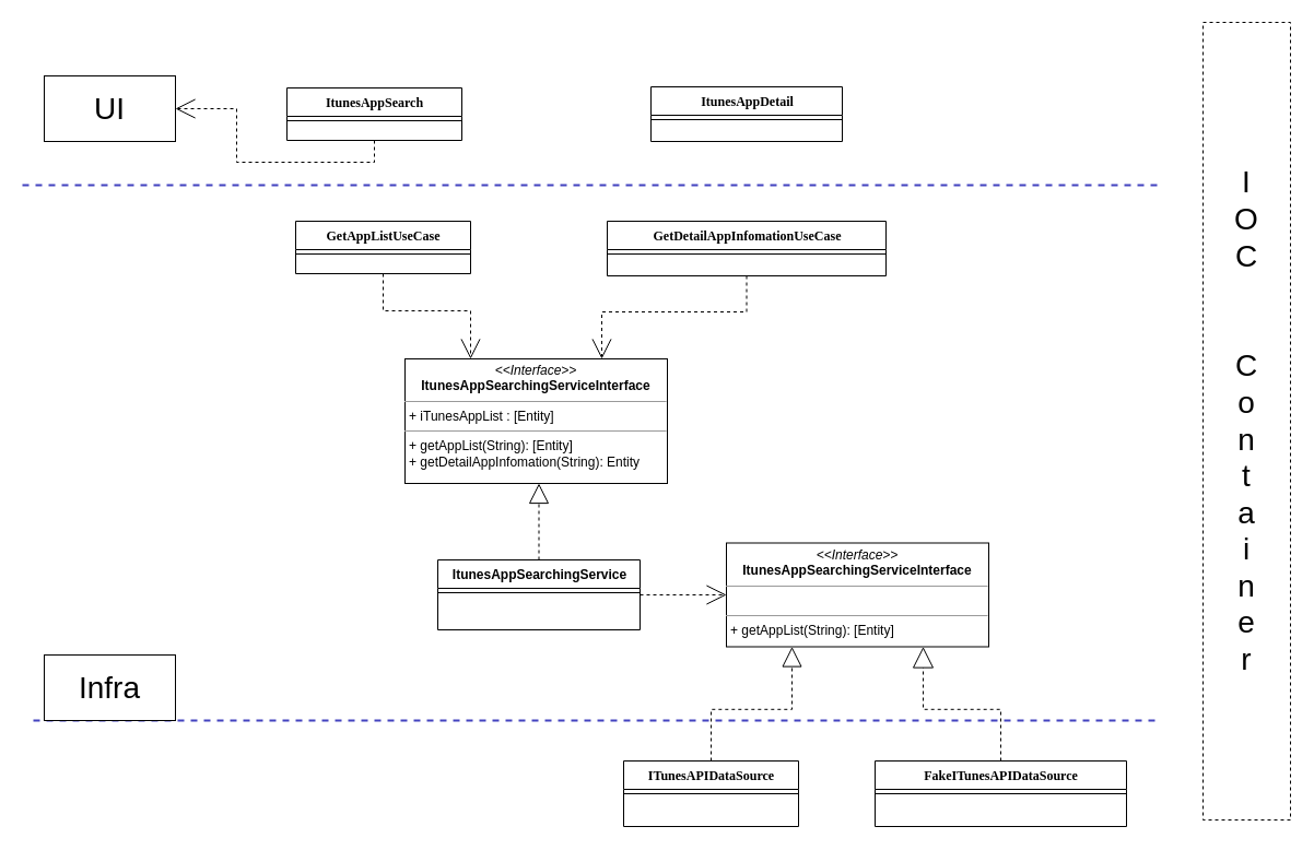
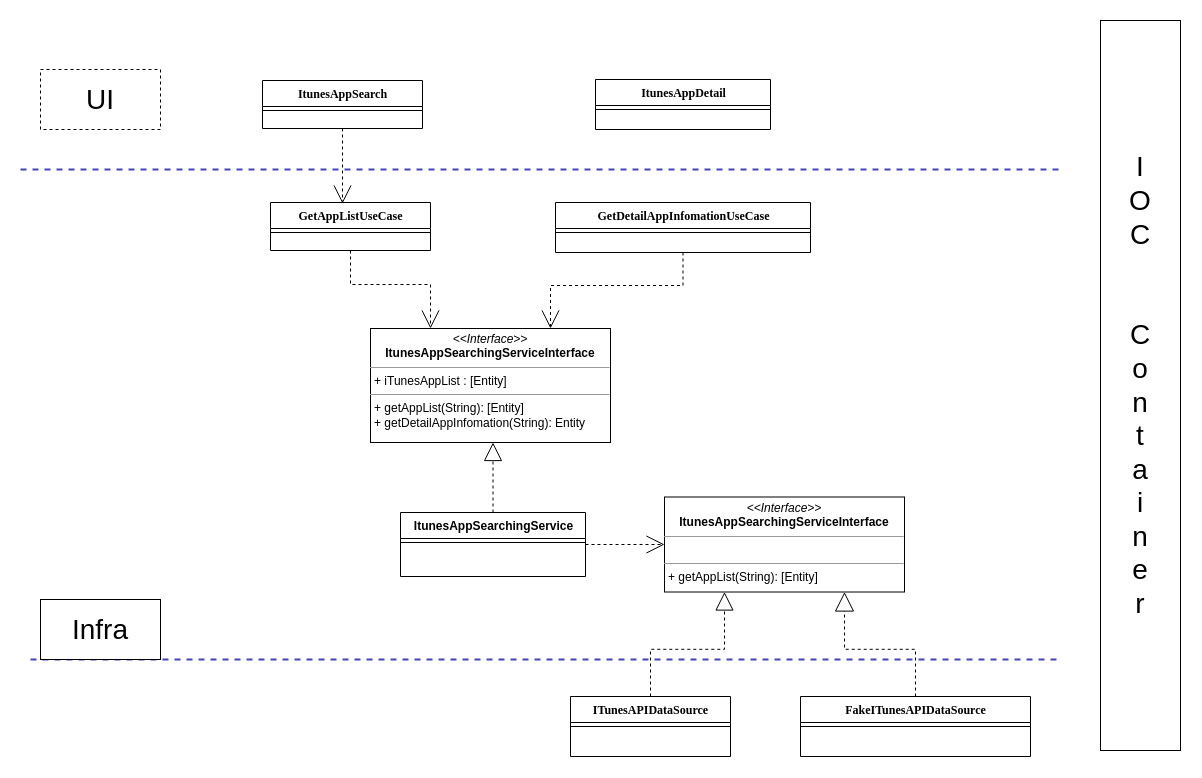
  <mxCell id="0" />
  <mxCell id="1" parent="0" />
  <mxCell id="2" style="edgeStyle=orthogonalEdgeStyle;rounded=0;orthogonalLoop=1;jettySize=auto;html=1;exitX=0.5;exitY=1;exitDx=0;exitDy=0;entryX=0.25;entryY=0;entryDx=0;entryDy=0;dashed=1;endSize=16;endArrow=open;endFill=0;" edge="1" parent="1" source="3" target="18"><mxGeometry relative="1" as="geometry" /></mxCell>
  <mxCell id="3" value="GetAppListUseCase" style="swimlane;html=1;fontStyle=1;align=center;verticalAlign=top;childLayout=stackLayout;horizontal=1;startSize=26;horizontalStack=0;resizeParent=1;resizeLast=0;collapsible=1;marginBottom=0;swimlaneFillColor=#ffffff;rounded=0;shadow=0;comic=0;labelBackgroundColor=none;strokeColor=#000000;strokeWidth=1;fillColor=none;fontFamily=Verdana;fontSize=12;fontColor=#000000;" parent="1" vertex="1"><mxGeometry x="270" y="202" width="160" height="48" as="geometry" /></mxCell>
  <mxCell id="4" value="" style="line;html=1;strokeWidth=1;fillColor=none;align=left;verticalAlign=middle;spacingTop=-1;spacingLeft=3;spacingRight=3;rotatable=0;labelPosition=right;points=[];portConstraint=eastwest;" parent="3" vertex="1"><mxGeometry y="26" width="160" height="8" as="geometry" /></mxCell>
  <mxCell id="5" style="edgeStyle=orthogonalEdgeStyle;rounded=0;orthogonalLoop=1;jettySize=auto;html=1;exitX=0.5;exitY=1;exitDx=0;exitDy=0;entryX=0.75;entryY=0;entryDx=0;entryDy=0;dashed=1;endArrow=open;endFill=0;endSize=16;" edge="1" parent="1" source="6" target="18"><mxGeometry relative="1" as="geometry" /></mxCell>
  <mxCell id="6" value="GetDetailAppInfomationUseCase" style="swimlane;html=1;fontStyle=1;align=center;verticalAlign=top;childLayout=stackLayout;horizontal=1;startSize=26;horizontalStack=0;resizeParent=1;resizeLast=0;collapsible=1;marginBottom=0;swimlaneFillColor=#ffffff;rounded=0;shadow=0;comic=0;labelBackgroundColor=none;strokeColor=#000000;strokeWidth=1;fillColor=none;fontFamily=Verdana;fontSize=12;fontColor=#000000;" parent="1" vertex="1"><mxGeometry x="555" y="202" width="255" height="50" as="geometry" /></mxCell>
  <mxCell id="7" value="" style="line;html=1;strokeWidth=1;fillColor=none;align=left;verticalAlign=middle;spacingTop=-1;spacingLeft=3;spacingRight=3;rotatable=0;labelPosition=right;points=[];portConstraint=eastwest;" parent="6" vertex="1"><mxGeometry y="26" width="255" height="8" as="geometry" /></mxCell>
  <mxCell id="8" style="edgeStyle=orthogonalEdgeStyle;rounded=0;orthogonalLoop=1;jettySize=auto;html=1;exitX=0.5;exitY=0;exitDx=0;exitDy=0;entryX=0.25;entryY=1;entryDx=0;entryDy=0;endArrow=block;endFill=0;endSize=16;dashed=1;" edge="1" parent="1" source="9" target="19"><mxGeometry relative="1" as="geometry" /></mxCell>
  <mxCell id="9" value="ITunesAPIDataSource" style="swimlane;html=1;fontStyle=1;align=center;verticalAlign=top;childLayout=stackLayout;horizontal=1;startSize=26;horizontalStack=0;resizeParent=1;resizeLast=0;collapsible=1;marginBottom=0;swimlaneFillColor=#ffffff;rounded=0;shadow=0;comic=0;labelBackgroundColor=none;strokeColor=#000000;strokeWidth=1;fillColor=none;fontFamily=Verdana;fontSize=12;fontColor=#000000;" parent="1" vertex="1"><mxGeometry x="570" y="696" width="160" height="60" as="geometry" /></mxCell>
  <mxCell id="10" value="" style="line;html=1;strokeWidth=1;fillColor=none;align=left;verticalAlign=middle;spacingTop=-1;spacingLeft=3;spacingRight=3;rotatable=0;labelPosition=right;points=[];portConstraint=eastwest;" parent="9" vertex="1"><mxGeometry y="26" width="160" height="8" as="geometry" /></mxCell>
  <mxCell id="11" style="edgeStyle=orthogonalEdgeStyle;rounded=0;orthogonalLoop=1;jettySize=auto;html=1;exitX=0.5;exitY=0;exitDx=0;exitDy=0;entryX=0.75;entryY=1;entryDx=0;entryDy=0;endArrow=block;endFill=0;strokeWidth=1;endSize=17;dashed=1;" edge="1" parent="1" source="12" target="19"><mxGeometry relative="1" as="geometry" /></mxCell>
  <mxCell id="12" value="FakeITunesAPIDataSource" style="swimlane;html=1;fontStyle=1;align=center;verticalAlign=top;childLayout=stackLayout;horizontal=1;startSize=26;horizontalStack=0;resizeParent=1;resizeLast=0;collapsible=1;marginBottom=0;swimlaneFillColor=#ffffff;rounded=0;shadow=0;comic=0;labelBackgroundColor=none;strokeColor=#000000;strokeWidth=1;fillColor=none;fontFamily=Verdana;fontSize=12;fontColor=#000000;" parent="1" vertex="1"><mxGeometry x="800" y="696" width="230" height="60" as="geometry" /></mxCell>
  <mxCell id="13" value="" style="line;html=1;strokeWidth=1;fillColor=none;align=left;verticalAlign=middle;spacingTop=-1;spacingLeft=3;spacingRight=3;rotatable=0;labelPosition=right;points=[];portConstraint=eastwest;" parent="12" vertex="1"><mxGeometry y="26" width="230" height="8" as="geometry" /></mxCell>
  <mxCell id="14" style="edgeStyle=orthogonalEdgeStyle;rounded=0;html=1;dashed=1;labelBackgroundColor=none;startArrow=none;startFill=0;startSize=8;endArrow=block;endFill=0;endSize=16;fontFamily=Verdana;fontSize=12;" parent="1" source="16" target="18" edge="1"><mxGeometry relative="1" as="geometry"><Array as="points"><mxPoint x="470" y="570" /></Array></mxGeometry></mxCell>
  <mxCell id="15" style="edgeStyle=orthogonalEdgeStyle;rounded=0;orthogonalLoop=1;jettySize=auto;html=1;exitX=1;exitY=0.5;exitDx=0;exitDy=0;entryX=0;entryY=0.5;entryDx=0;entryDy=0;dashed=1;endArrow=open;endFill=0;endSize=16;" edge="1" parent="1" source="16" target="19"><mxGeometry relative="1" as="geometry" /></mxCell>
  <mxCell id="16" value="&lt;b style=&quot;font-family: &amp;#34;helvetica&amp;#34;&quot;&gt;ItunesAppSearchingService&lt;/b&gt;" style="swimlane;html=1;fontStyle=1;align=center;verticalAlign=top;childLayout=stackLayout;horizontal=1;startSize=26;horizontalStack=0;resizeParent=1;resizeLast=0;collapsible=1;marginBottom=0;swimlaneFillColor=#ffffff;rounded=0;shadow=0;comic=0;labelBackgroundColor=none;strokeColor=#000000;strokeWidth=1;fillColor=none;fontFamily=Verdana;fontSize=12;fontColor=#000000;" parent="1" vertex="1"><mxGeometry x="400" y="512" width="185" height="64" as="geometry" /></mxCell>
  <mxCell id="17" value="" style="line;html=1;strokeWidth=1;fillColor=none;align=left;verticalAlign=middle;spacingTop=-1;spacingLeft=3;spacingRight=3;rotatable=0;labelPosition=right;points=[];portConstraint=eastwest;" parent="16" vertex="1"><mxGeometry y="26" width="185" height="8" as="geometry" /></mxCell>
  <mxCell id="18" value="&lt;p style=&quot;margin: 0px ; margin-top: 4px ; text-align: center&quot;&gt;&lt;i&gt;&amp;lt;&amp;lt;Interface&amp;gt;&amp;gt;&lt;/i&gt;&lt;br&gt;&lt;b&gt;ItunesAppSearchingServiceInterface&lt;/b&gt;&lt;/p&gt;&lt;hr size=&quot;1&quot;&gt;&lt;p style=&quot;margin: 0px ; margin-left: 4px&quot;&gt;+ iTunesAppList : [Entity]&lt;br&gt;&lt;/p&gt;&lt;hr size=&quot;1&quot;&gt;&lt;p style=&quot;margin: 0px ; margin-left: 4px&quot;&gt;+ getAppList(String): [Entity]&lt;br&gt;+ getDetailAppInfomation(String): Entity&lt;/p&gt;" style="verticalAlign=top;align=left;overflow=fill;fontSize=12;fontFamily=Helvetica;html=1;rounded=0;shadow=0;comic=0;labelBackgroundColor=none;strokeColor=#000000;strokeWidth=1;fillColor=#ffffff;" parent="1" vertex="1"><mxGeometry x="370" y="328" width="240" height="114" as="geometry" /></mxCell>
  <mxCell id="19" value="&lt;p style=&quot;margin: 0px ; margin-top: 4px ; text-align: center&quot;&gt;&lt;i&gt;&amp;lt;&amp;lt;Interface&amp;gt;&amp;gt;&lt;/i&gt;&lt;br&gt;&lt;b&gt;ItunesAppSearchingServiceInterface&lt;/b&gt;&lt;/p&gt;&lt;hr size=&quot;1&quot;&gt;&lt;p style=&quot;margin: 0px ; margin-left: 4px&quot;&gt;&lt;br&gt;&lt;/p&gt;&lt;hr size=&quot;1&quot;&gt;&lt;p style=&quot;margin: 0px ; margin-left: 4px&quot;&gt;+ getAppList(String): [Entity]&lt;br&gt;&lt;/p&gt;" style="verticalAlign=top;align=left;overflow=fill;fontSize=12;fontFamily=Helvetica;html=1;rounded=0;shadow=0;comic=0;labelBackgroundColor=none;strokeColor=#000000;strokeWidth=1;fillColor=#ffffff;" vertex="1" parent="1"><mxGeometry x="664" y="496.5" width="240" height="95" as="geometry" /></mxCell>
- <mxCell id="20" style="edgeStyle=orthogonalEdgeStyle;rounded=0;orthogonalLoop=1;jettySize=auto;html=1;exitX=0.5;exitY=1;exitDx=0;exitDy=0;endArrow=open;endFill=0;endSize=16;strokeWidth=1;dashed=1;" edge="1" parent="1" source="21" target="28"><mxGeometry relative="1" as="geometry" /></mxCell>
+ <mxCell id="20" style="edgeStyle=orthogonalEdgeStyle;rounded=0;orthogonalLoop=1;jettySize=auto;html=1;exitX=0.5;exitY=1;exitDx=0;exitDy=0;entryX=0.45;entryY=0.021;entryDx=0;entryDy=0;entryPerimeter=0;endArrow=open;endFill=0;endSize=16;strokeWidth=1;dashed=1;" edge="1" parent="1" source="21" target="3"><mxGeometry relative="1" as="geometry" /></mxCell>
  <mxCell id="21" value="ItunesAppSearch" style="swimlane;html=1;fontStyle=1;align=center;verticalAlign=top;childLayout=stackLayout;horizontal=1;startSize=26;horizontalStack=0;resizeParent=1;resizeLast=0;collapsible=1;marginBottom=0;swimlaneFillColor=#ffffff;rounded=0;shadow=0;comic=0;labelBackgroundColor=none;strokeColor=#000000;strokeWidth=1;fillColor=none;fontFamily=Verdana;fontSize=12;fontColor=#000000;" vertex="1" parent="1"><mxGeometry x="262" y="80" width="160" height="48" as="geometry" /></mxCell>
  <mxCell id="22" value="" style="line;html=1;strokeWidth=1;fillColor=none;align=left;verticalAlign=middle;spacingTop=-1;spacingLeft=3;spacingRight=3;rotatable=0;labelPosition=right;points=[];portConstraint=eastwest;" vertex="1" parent="21"><mxGeometry y="26" width="160" height="8" as="geometry" /></mxCell>
  <mxCell id="23" value="ItunesAppDetail" style="swimlane;html=1;fontStyle=1;align=center;verticalAlign=top;childLayout=stackLayout;horizontal=1;startSize=26;horizontalStack=0;resizeParent=1;resizeLast=0;collapsible=1;marginBottom=0;swimlaneFillColor=#ffffff;rounded=0;shadow=0;comic=0;labelBackgroundColor=none;strokeColor=#000000;strokeWidth=1;fillColor=none;fontFamily=Verdana;fontSize=12;fontColor=#000000;" vertex="1" parent="1"><mxGeometry x="595" y="79" width="175" height="50" as="geometry" /></mxCell>
  <mxCell id="24" value="" style="line;html=1;strokeWidth=1;fillColor=none;align=left;verticalAlign=middle;spacingTop=-1;spacingLeft=3;spacingRight=3;rotatable=0;labelPosition=right;points=[];portConstraint=eastwest;" vertex="1" parent="23"><mxGeometry y="26" width="175" height="8" as="geometry" /></mxCell>
  <mxCell id="25" value="" style="endArrow=none;html=1;dashed=1;strokeWidth=2;fillColor=#dae8fc;strokeColor=#4343BF;" edge="1" parent="1"><mxGeometry width="50" height="50" relative="1" as="geometry"><mxPoint x="30" y="659" as="sourcePoint" /><mxPoint x="1060" y="659" as="targetPoint" /></mxGeometry></mxCell>
  <mxCell id="26" value="" style="endArrow=none;html=1;dashed=1;strokeWidth=2;fillColor=#dae8fc;strokeColor=#4343BF;" edge="1" parent="1"><mxGeometry width="50" height="50" relative="1" as="geometry"><mxPoint x="20" y="169" as="sourcePoint" /><mxPoint x="1060" y="169" as="targetPoint" /></mxGeometry></mxCell>
  <mxCell id="27" value="&lt;font style=&quot;font-size: 28px&quot;&gt;Infra&lt;/font&gt;" style="rounded=0;whiteSpace=wrap;html=1;" vertex="1" parent="1"><mxGeometry x="40" y="599" width="120" height="60" as="geometry" /></mxCell>
- <mxCell id="28" value="&lt;font style=&quot;font-size: 28px&quot;&gt;UI&lt;/font&gt;" style="rounded=0;whiteSpace=wrap;html=1;" vertex="1" parent="1"><mxGeometry x="40" y="69" width="120" height="60" as="geometry" /></mxCell>
- <mxCell id="29" value="&lt;font style=&quot;font-size: 28px&quot;&gt;I&lt;br&gt;O&lt;br&gt;C&lt;br&gt;&lt;br&gt;&lt;br&gt;C&lt;br&gt;o&lt;br&gt;n&lt;br&gt;t&lt;br&gt;a&lt;br&gt;i&lt;br&gt;n&lt;br&gt;e&lt;br&gt;r&lt;br&gt;&lt;/font&gt;" style="rounded=0;whiteSpace=wrap;html=1;dashed=1;" vertex="1" parent="1"><mxGeometry x="1100" y="20" width="80" height="730" as="geometry" /></mxCell>
+ <mxCell id="28" value="&lt;font style=&quot;font-size: 28px&quot;&gt;UI&lt;/font&gt;" style="rounded=0;whiteSpace=wrap;html=1;dashed=1;" vertex="1" parent="1"><mxGeometry x="40" y="69" width="120" height="60" as="geometry" /></mxCell>
+ <mxCell id="29" value="&lt;font style=&quot;font-size: 28px&quot;&gt;I&lt;br&gt;O&lt;br&gt;C&lt;br&gt;&lt;br&gt;&lt;br&gt;C&lt;br&gt;o&lt;br&gt;n&lt;br&gt;t&lt;br&gt;a&lt;br&gt;i&lt;br&gt;n&lt;br&gt;e&lt;br&gt;r&lt;br&gt;&lt;/font&gt;" style="rounded=0;whiteSpace=wrap;html=1;" vertex="1" parent="1"><mxGeometry x="1100" y="20" width="80" height="730" as="geometry" /></mxCell>
